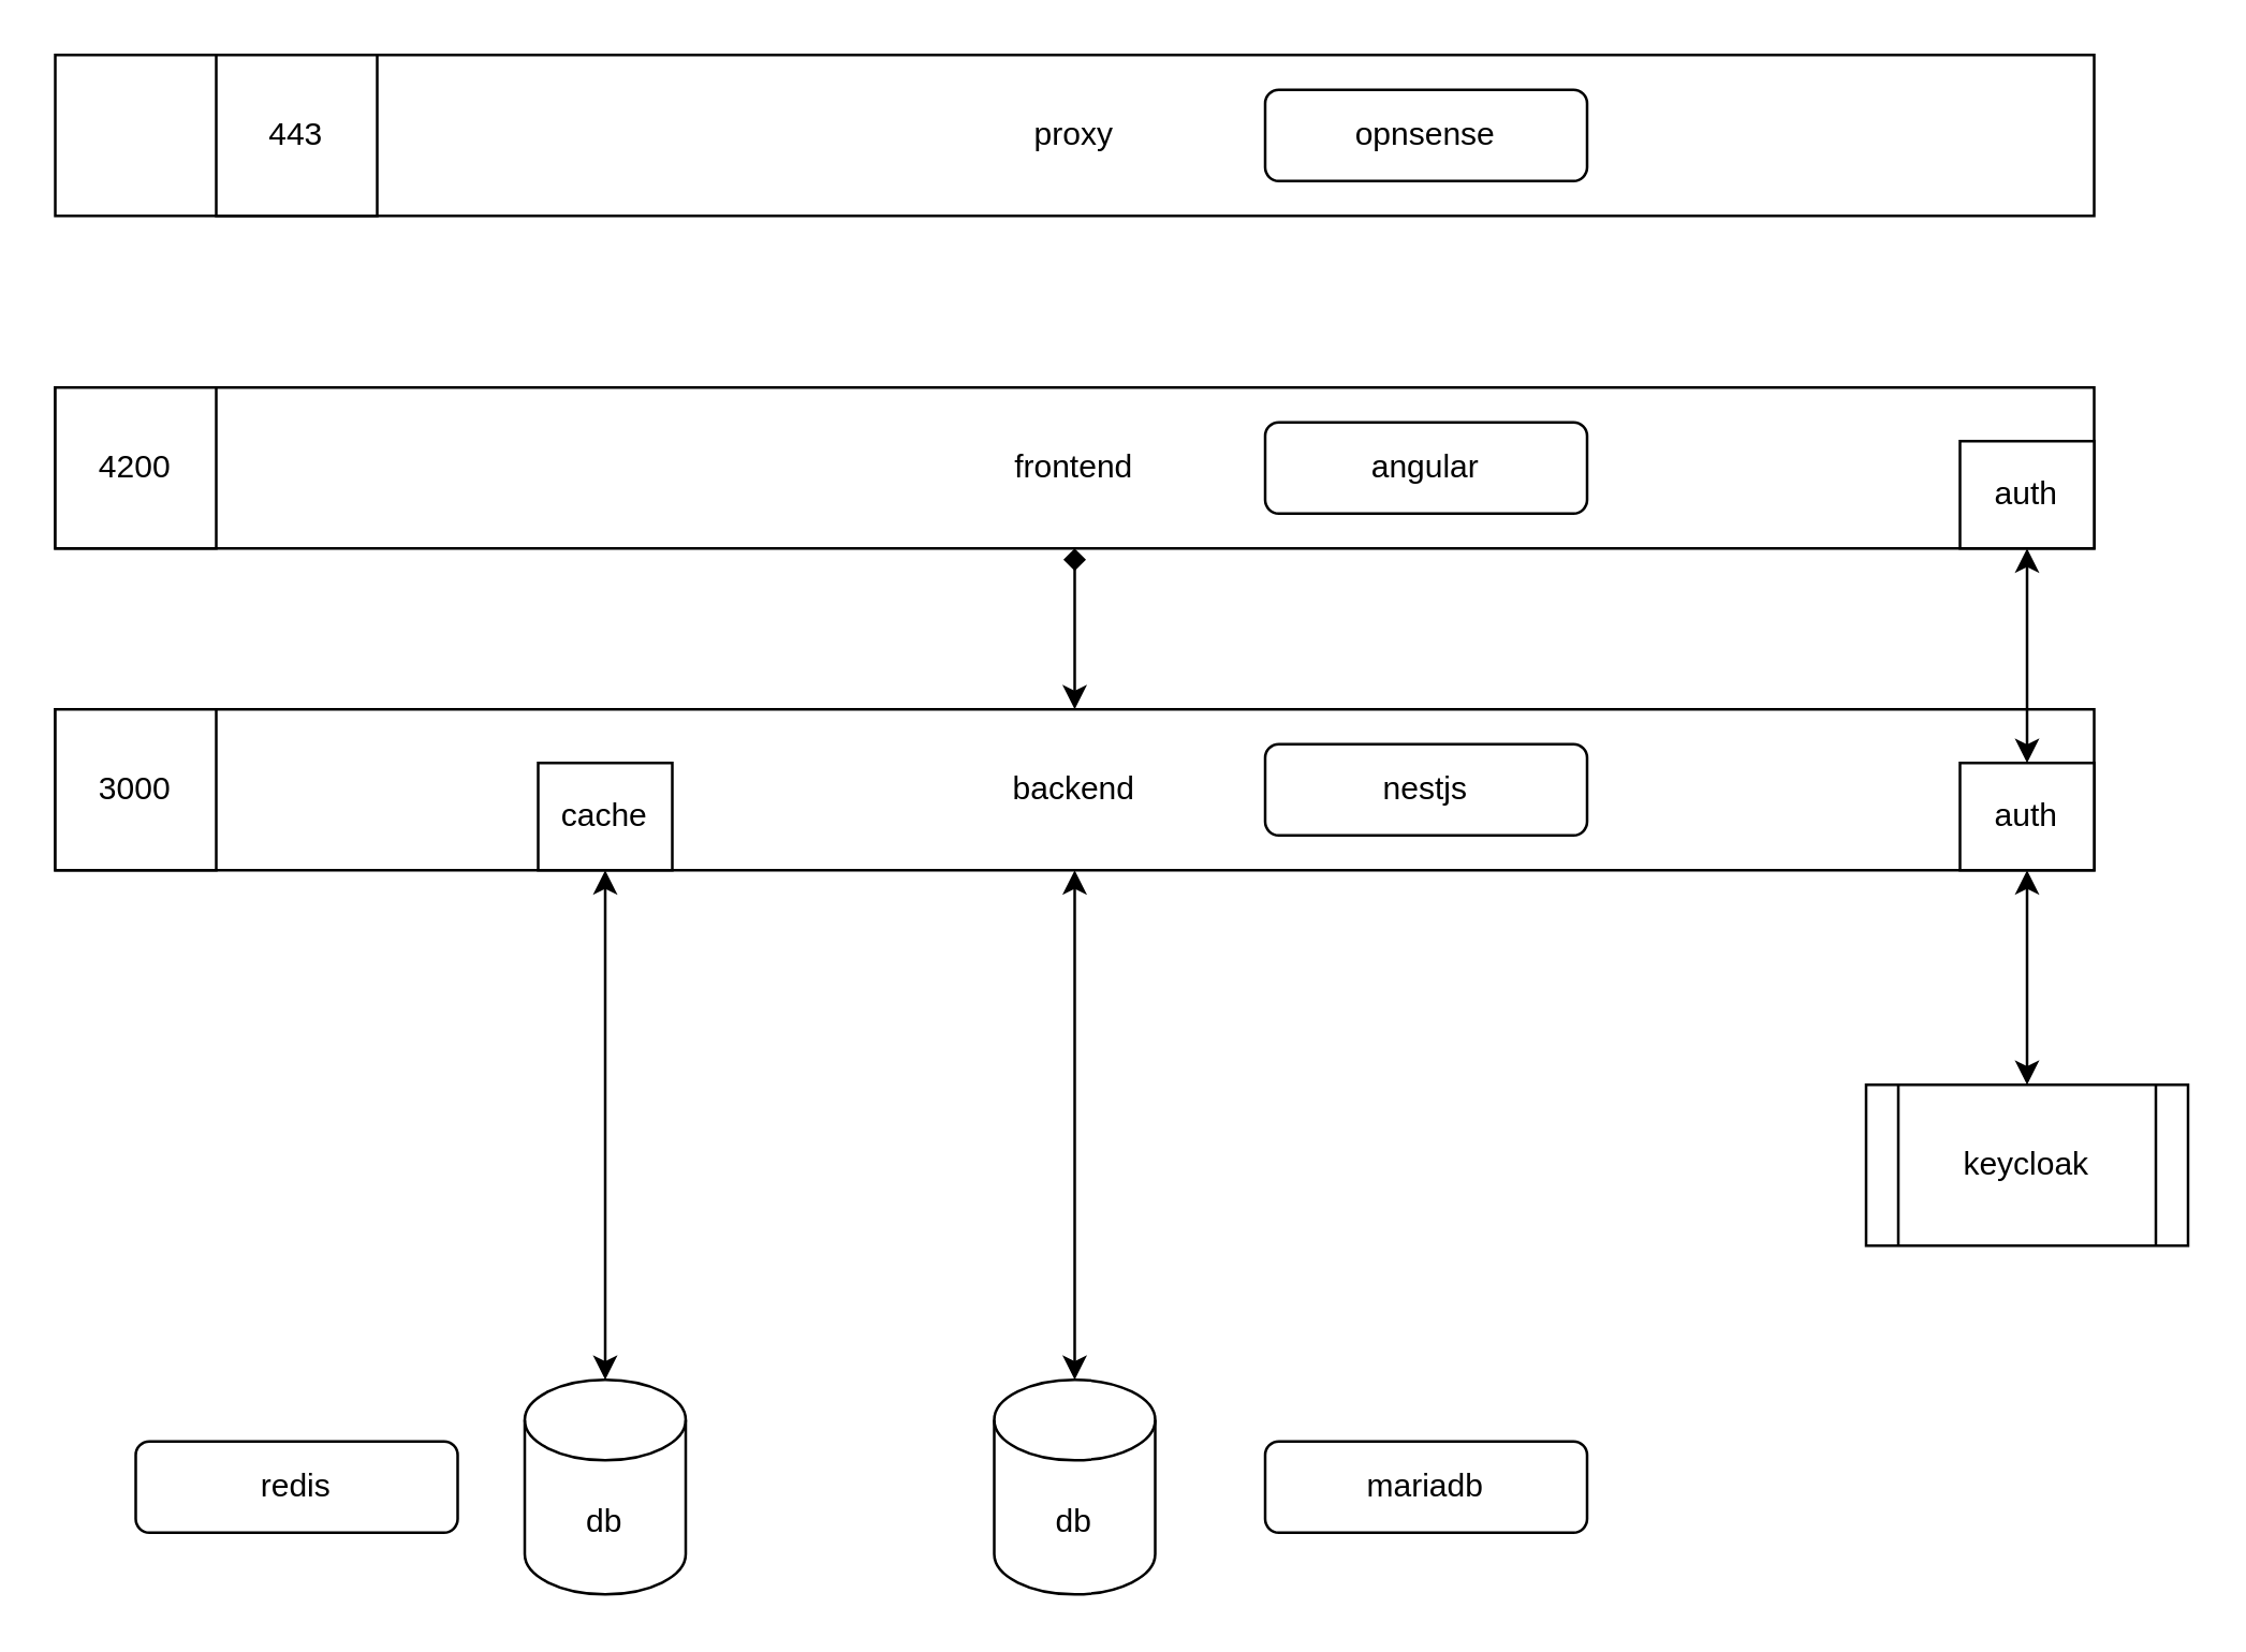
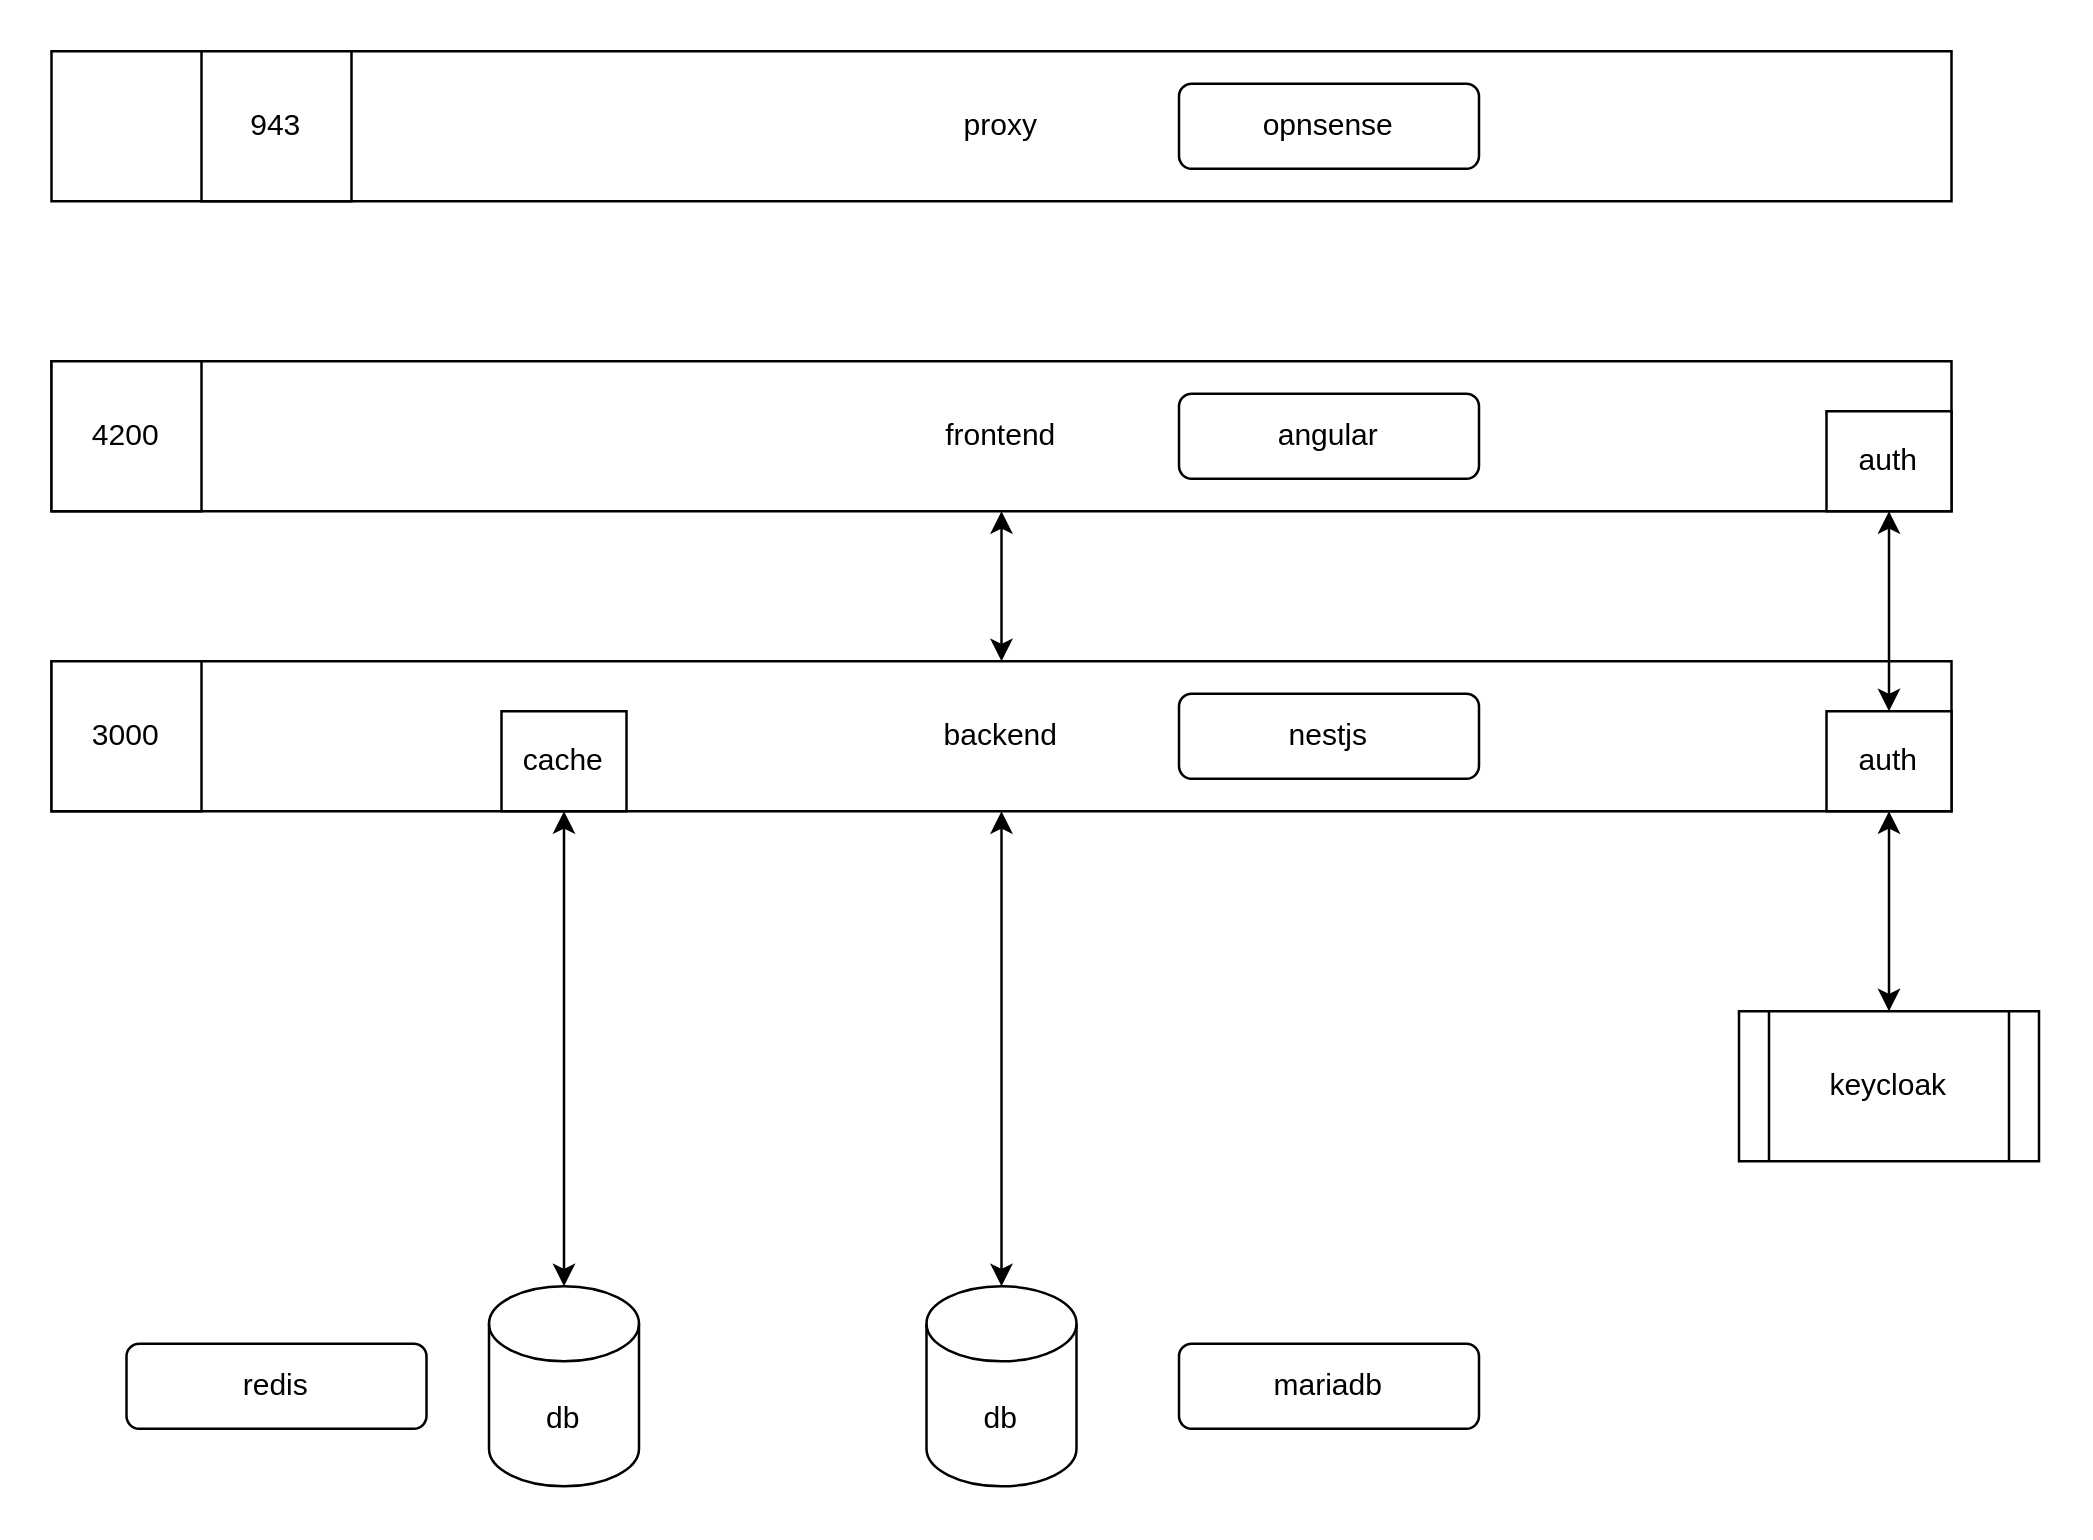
  <mxCell id="0" />
  <mxCell id="1" parent="0" />
  <mxCell id="2" value="frontend" style="rounded=0;whiteSpace=wrap;html=1;" vertex="1" parent="1"><mxGeometry x="20" y="144" width="760" height="60" as="geometry" /></mxCell>
  <mxCell id="3" value="backend" style="rounded=0;whiteSpace=wrap;html=1;" vertex="1" parent="1"><mxGeometry x="20" y="264" width="760" height="60" as="geometry" /></mxCell>
  <mxCell id="4" value="db" style="shape=cylinder3;whiteSpace=wrap;html=1;boundedLbl=1;backgroundOutline=1;size=15;" vertex="1" parent="1"><mxGeometry x="370" y="514" width="60" height="80" as="geometry" /></mxCell>
  <mxCell id="5" value="auth" style="rounded=0;whiteSpace=wrap;html=1;" vertex="1" parent="1"><mxGeometry x="730" y="284" width="50" height="40" as="geometry" /></mxCell>
  <mxCell id="6" value="keycloak" style="shape=process;whiteSpace=wrap;html=1;backgroundOutline=1;" vertex="1" parent="1"><mxGeometry x="695" y="404" width="120" height="60" as="geometry" /></mxCell>
- <mxCell id="7" value="" style="endArrow=diamond;startArrow=classic;html=1;entryX=0.5;entryY=1;entryDx=0;entryDy=0;exitX=0.5;exitY=0;exitDx=0;exitDy=0;" edge="1" parent="1" source="3" target="2"><mxGeometry width="50" height="50" relative="1" as="geometry"><mxPoint x="560" y="494" as="sourcePoint" /><mxPoint x="610" y="444" as="targetPoint" /></mxGeometry></mxCell>
+ <mxCell id="7" value="" style="endArrow=classic;startArrow=classic;html=1;entryX=0.5;entryY=1;entryDx=0;entryDy=0;exitX=0.5;exitY=0;exitDx=0;exitDy=0;" edge="1" parent="1" source="3" target="2"><mxGeometry width="50" height="50" relative="1" as="geometry"><mxPoint x="560" y="494" as="sourcePoint" /><mxPoint x="610" y="444" as="targetPoint" /></mxGeometry></mxCell>
  <mxCell id="8" value="" style="endArrow=classic;startArrow=classic;html=1;entryX=0.5;entryY=1;entryDx=0;entryDy=0;exitX=0.5;exitY=0;exitDx=0;exitDy=0;exitPerimeter=0;" edge="1" parent="1" source="4" target="3"><mxGeometry width="50" height="50" relative="1" as="geometry"><mxPoint x="90" y="274" as="sourcePoint" /><mxPoint x="90" y="214" as="targetPoint" /></mxGeometry></mxCell>
  <mxCell id="9" value="" style="endArrow=classic;startArrow=classic;html=1;entryX=0.5;entryY=1;entryDx=0;entryDy=0;exitX=0.5;exitY=0;exitDx=0;exitDy=0;" edge="1" parent="1" source="6" target="5"><mxGeometry width="50" height="50" relative="1" as="geometry"><mxPoint x="100" y="284" as="sourcePoint" /><mxPoint x="100" y="224" as="targetPoint" /></mxGeometry></mxCell>
  <mxCell id="10" value="auth" style="rounded=0;whiteSpace=wrap;html=1;" vertex="1" parent="1"><mxGeometry x="730" y="164" width="50" height="40" as="geometry" /></mxCell>
  <mxCell id="11" value="" style="endArrow=classic;startArrow=classic;html=1;entryX=0.5;entryY=1;entryDx=0;entryDy=0;exitX=0.5;exitY=0;exitDx=0;exitDy=0;" edge="1" parent="1" source="5" target="10"><mxGeometry width="50" height="50" relative="1" as="geometry"><mxPoint x="710" y="254" as="sourcePoint" /><mxPoint x="710" y="194" as="targetPoint" /></mxGeometry></mxCell>
  <mxCell id="12" value="4200" style="rounded=0;whiteSpace=wrap;html=1;" vertex="1" parent="1"><mxGeometry x="20" y="144" width="60" height="60" as="geometry" /></mxCell>
  <mxCell id="13" value="proxy" style="rounded=0;whiteSpace=wrap;html=1;" vertex="1" parent="1"><mxGeometry x="20" y="20" width="760" height="60" as="geometry" /></mxCell>
- <mxCell id="14" value="443" style="rounded=0;whiteSpace=wrap;html=1;" vertex="1" parent="1"><mxGeometry x="80" y="20" width="60" height="60" as="geometry" /></mxCell>
+ <mxCell id="14" value="943" style="rounded=0;whiteSpace=wrap;html=1;" vertex="1" parent="1"><mxGeometry x="80" y="20" width="60" height="60" as="geometry" /></mxCell>
  <mxCell id="15" value="3000" style="rounded=0;whiteSpace=wrap;html=1;" vertex="1" parent="1"><mxGeometry x="20" y="264" width="60" height="60" as="geometry" /></mxCell>
  <mxCell id="16" value="angular" style="rounded=1;whiteSpace=wrap;html=1;" vertex="1" parent="1"><mxGeometry x="471" y="157" width="120" height="34" as="geometry" /></mxCell>
  <mxCell id="17" value="opnsense" style="rounded=1;whiteSpace=wrap;html=1;" vertex="1" parent="1"><mxGeometry x="471" y="33" width="120" height="34" as="geometry" /></mxCell>
  <mxCell id="18" value="nestjs" style="rounded=1;whiteSpace=wrap;html=1;" vertex="1" parent="1"><mxGeometry x="471" y="277" width="120" height="34" as="geometry" /></mxCell>
  <mxCell id="19" value="mariadb" style="rounded=1;whiteSpace=wrap;html=1;" vertex="1" parent="1"><mxGeometry x="471" y="537" width="120" height="34" as="geometry" /></mxCell>
  <mxCell id="20" value="cache" style="rounded=0;whiteSpace=wrap;html=1;" vertex="1" parent="1"><mxGeometry x="200" y="284" width="50" height="40" as="geometry" /></mxCell>
  <mxCell id="21" value="db" style="shape=cylinder3;whiteSpace=wrap;html=1;boundedLbl=1;backgroundOutline=1;size=15;" vertex="1" parent="1"><mxGeometry x="195" y="514" width="60" height="80" as="geometry" /></mxCell>
  <mxCell id="22" value="" style="endArrow=classic;startArrow=classic;html=1;exitX=0.5;exitY=0;exitDx=0;exitDy=0;exitPerimeter=0;" edge="1" parent="1" source="21" target="20"><mxGeometry width="50" height="50" relative="1" as="geometry"><mxPoint x="-85" y="274" as="sourcePoint" /><mxPoint x="225" y="324" as="targetPoint" /></mxGeometry></mxCell>
  <mxCell id="23" value="redis" style="rounded=1;whiteSpace=wrap;html=1;" vertex="1" parent="1"><mxGeometry x="50" y="537" width="120" height="34" as="geometry" /></mxCell>
